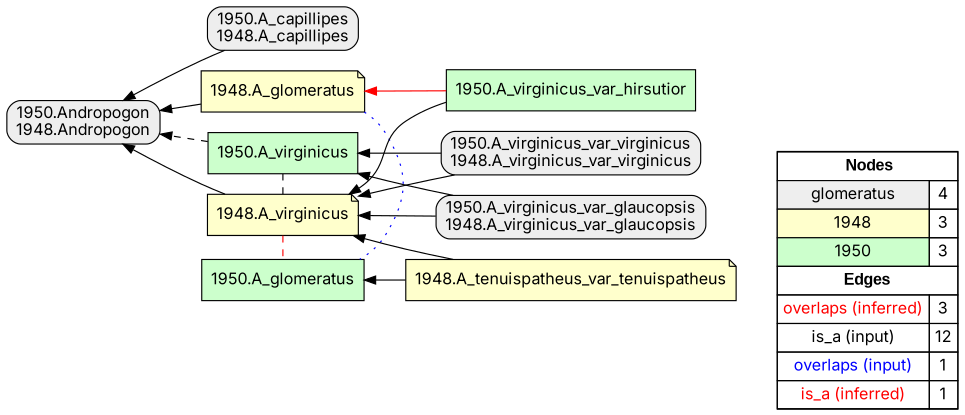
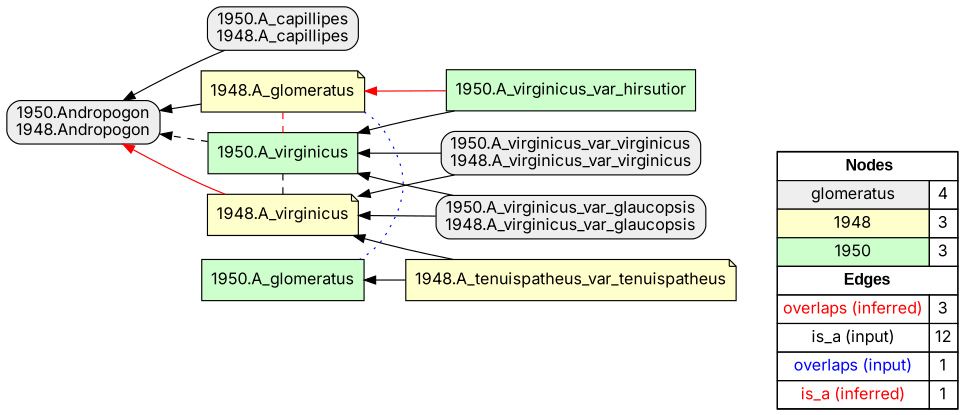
  digraph {
    fontname=Inter
    rankdir=RL
    node [fillcolor="#EEEEEE" fontname=Inter shape=box style=filled]
    edge [arrowhead=normal color="#000000" constraint=true fontname=Inter penwidth=1 style=solid]
    n1 [fillcolor=white label=<   <TABLE BORDER="0" CELLBORDER="1" CELLSPACING="0" CELLPADDING="4">  <TR> <TD COLSPAN="2"><font face="Arial Black"> Nodes</font></TD> </TR>  <TR>   <TD bgcolor="#EEEEEE" fontname="helvetica">glomeratus</TD>   <TD>4</TD>   </TR>  <TR>   <TD bgcolor="#FFFFCC" fontname="helvetica">1948</TD>   <TD>3</TD>   </TR>  <TR>   <TD bgcolor="#CCFFCC" fontname="helvetica">1950</TD>   <TD>3</TD>   </TR>  <TR> <TD COLSPAN="2"><font face = "Arial Black"> Edges </font></TD> </TR>  <TR>   <TD><font color ="#FF0000">overlaps (inferred)</font></TD><TD>3</TD> </TR> <TR>   <TD><font color ="#000000">is_a (input)</font></TD><TD>12</TD> </TR> <TR>   <TD><font color ="#0000FF">overlaps (input)</font></TD><TD>1</TD> </TR> <TR>   <TD><font color ="#FF0000">is_a (inferred)</font></TD><TD>1</TD> </TR> </TABLE>   > margin=0]
    "1950.A_virginicus_var_glaucopsis\n1948.A_virginicus_var_glaucopsis" [style="filled,rounded"]
    "1948.A_virginicus" [fillcolor="#FFFFCC" shape=note]
    "1950.A_virginicus" [fillcolor="#CCFFCC"]
    "1950.Andropogon\n1948.Andropogon" [style="filled,rounded"]
    "1950.A_glomeratus" [fillcolor="#CCFFCC"]
    "1950.A_capillipes\n1948.A_capillipes" [style="filled,rounded"]
    "1950.A_virginicus_var_virginicus\n1948.A_virginicus_var_virginicus" [style="filled,rounded"]
    "1948.A_glomeratus" [fillcolor="#FFFFCC" shape=note]
    n10 [fillcolor="#FFFFCC" label="1948.A_tenuispatheus_var_tenuispatheus" shape=note]
    "1950.A_virginicus_var_hirsutior" [fillcolor="#CCFFCC"]
    subgraph sub_1 {
      rank=source
      n1
    }
    "1950.A_virginicus_var_glaucopsis\n1948.A_virginicus_var_glaucopsis" -> "1948.A_virginicus"
    "1950.A_virginicus_var_glaucopsis\n1948.A_virginicus_var_glaucopsis" -> "1950.A_virginicus"
    "1948.A_virginicus" -> "1950.A_virginicus" [arrowhead=none constraint=false style=dashed]
-   "1948.A_virginicus" -> "1950.Andropogon\n1948.Andropogon"
-   "1948.A_virginicus" -> "1950.A_glomeratus" [arrowhead=none color="#FF0000" constraint=false style=dashed]
+   "1948.A_virginicus" -> "1950.Andropogon\n1948.Andropogon" [color="#FF0000"]
    "1950.A_virginicus" -> "1950.Andropogon\n1948.Andropogon" [style=dashed]
    "1950.A_capillipes\n1948.A_capillipes" -> "1950.Andropogon\n1948.Andropogon"
    "1950.A_virginicus_var_virginicus\n1948.A_virginicus_var_virginicus" -> "1948.A_virginicus"
    "1950.A_virginicus_var_virginicus\n1948.A_virginicus_var_virginicus" -> "1950.A_virginicus"
+   "1948.A_glomeratus" -> "1950.A_virginicus" [arrowhead=none color="#FF0000" constraint=false style=dashed]
    "1948.A_glomeratus" -> "1950.Andropogon\n1948.Andropogon"
    "1948.A_glomeratus" -> "1950.A_glomeratus" [arrowhead=none color="#0000FF" constraint=false style=dotted]
    n10 -> "1948.A_virginicus"
    n10 -> "1950.A_glomeratus"
-   "1950.A_virginicus_var_hirsutior" -> "1948.A_virginicus"
+   "1950.A_virginicus_var_hirsutior" -> "1950.A_virginicus"
    "1950.A_virginicus_var_hirsutior" -> "1948.A_glomeratus" [color="#FF0000"]
  }
